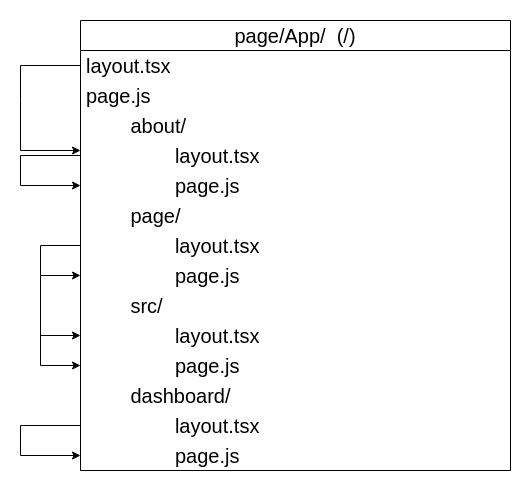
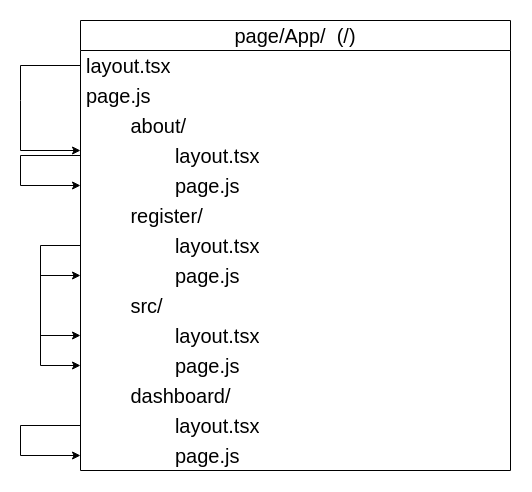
  <mxCell id="0" />
  <mxCell id="1" parent="0" />
  <mxCell id="2" value="page/App/&amp;nbsp; (/)" style="swimlane;fontStyle=0;childLayout=stackLayout;horizontal=1;startSize=30;horizontalStack=0;resizeParent=1;resizeParentMax=0;resizeLast=0;collapsible=1;marginBottom=0;whiteSpace=wrap;html=1;fontSize=20;align=center;" vertex="1" parent="1"><mxGeometry x="80" y="20" width="430" height="450" as="geometry" /></mxCell>
  <mxCell id="3" value="layout.tsx" style="text;strokeColor=none;fillColor=none;align=left;verticalAlign=middle;spacingLeft=4;spacingRight=4;overflow=hidden;points=[[0,0.5],[1,0.5]];portConstraint=eastwest;rotatable=0;whiteSpace=wrap;html=1;fontSize=20;" vertex="1" parent="2"><mxGeometry y="30" width="430" height="30" as="geometry" /></mxCell>
  <mxCell id="4" value="page.js" style="text;strokeColor=none;fillColor=none;align=left;verticalAlign=middle;spacingLeft=4;spacingRight=4;overflow=hidden;points=[[0,0.5],[1,0.5]];portConstraint=eastwest;rotatable=0;whiteSpace=wrap;html=1;fontSize=20;" vertex="1" parent="2"><mxGeometry y="60" width="430" height="30" as="geometry" /></mxCell>
  <mxCell id="5" value="&lt;span style=&quot;white-space: pre;&quot;&gt;&#09;&lt;/span&gt;about/&amp;nbsp;" style="text;strokeColor=none;fillColor=none;align=left;verticalAlign=middle;spacingLeft=4;spacingRight=4;overflow=hidden;points=[[0,0.5],[1,0.5]];portConstraint=eastwest;rotatable=0;whiteSpace=wrap;html=1;fontSize=20;" vertex="1" parent="2"><mxGeometry y="90" width="430" height="30" as="geometry" /></mxCell>
  <mxCell id="6" value="&lt;span style=&quot;white-space: pre;&quot;&gt;&#09;&lt;/span&gt;&lt;span style=&quot;white-space: pre;&quot;&gt;&#09;&lt;/span&gt;layout.tsx" style="text;strokeColor=none;fillColor=none;align=left;verticalAlign=middle;spacingLeft=4;spacingRight=4;overflow=hidden;points=[[0,0.5],[1,0.5]];portConstraint=eastwest;rotatable=0;whiteSpace=wrap;html=1;fontSize=20;" vertex="1" parent="2"><mxGeometry y="120" width="430" height="30" as="geometry" /></mxCell>
  <mxCell id="7" value="&lt;span style=&quot;white-space: pre;&quot;&gt;&#09;&lt;/span&gt;&lt;span style=&quot;white-space: pre;&quot;&gt;&#09;&lt;/span&gt;page.js" style="text;strokeColor=none;fillColor=none;align=left;verticalAlign=middle;spacingLeft=4;spacingRight=4;overflow=hidden;points=[[0,0.5],[1,0.5]];portConstraint=eastwest;rotatable=0;whiteSpace=wrap;html=1;fontSize=20;" vertex="1" parent="2"><mxGeometry y="150" width="430" height="30" as="geometry" /></mxCell>
- <mxCell id="8" value="&lt;span style=&quot;white-space: pre;&quot;&gt;&#09;&lt;/span&gt;page/" style="text;strokeColor=none;fillColor=none;align=left;verticalAlign=middle;spacingLeft=4;spacingRight=4;overflow=hidden;points=[[0,0.5],[1,0.5]];portConstraint=eastwest;rotatable=0;whiteSpace=wrap;html=1;fontSize=20;" vertex="1" parent="2"><mxGeometry y="180" width="430" height="30" as="geometry" /></mxCell>
+ <mxCell id="8" value="&lt;span style=&quot;white-space: pre;&quot;&gt;&#09;&lt;/span&gt;register/" style="text;strokeColor=none;fillColor=none;align=left;verticalAlign=middle;spacingLeft=4;spacingRight=4;overflow=hidden;points=[[0,0.5],[1,0.5]];portConstraint=eastwest;rotatable=0;whiteSpace=wrap;html=1;fontSize=20;" vertex="1" parent="2"><mxGeometry y="180" width="430" height="30" as="geometry" /></mxCell>
  <mxCell id="9" value="&lt;span style=&quot;white-space: pre;&quot;&gt;&#09;&lt;/span&gt;&lt;span style=&quot;white-space: pre;&quot;&gt;&#09;&lt;/span&gt;layout.tsx" style="text;strokeColor=none;fillColor=none;align=left;verticalAlign=middle;spacingLeft=4;spacingRight=4;overflow=hidden;points=[[0,0.5],[1,0.5]];portConstraint=eastwest;rotatable=0;whiteSpace=wrap;html=1;fontSize=20;" vertex="1" parent="2"><mxGeometry y="210" width="430" height="30" as="geometry" /></mxCell>
  <mxCell id="10" value="&lt;span style=&quot;white-space: pre;&quot;&gt;&#09;&lt;/span&gt;&lt;span style=&quot;white-space: pre;&quot;&gt;&#09;&lt;/span&gt;page.js" style="text;strokeColor=none;fillColor=none;align=left;verticalAlign=middle;spacingLeft=4;spacingRight=4;overflow=hidden;points=[[0,0.5],[1,0.5]];portConstraint=eastwest;rotatable=0;whiteSpace=wrap;html=1;fontSize=20;" vertex="1" parent="2"><mxGeometry y="240" width="430" height="30" as="geometry" /></mxCell>
  <mxCell id="11" value="&lt;span style=&quot;white-space: pre;&quot;&gt;&#09;&lt;/span&gt;src/" style="text;strokeColor=none;fillColor=none;align=left;verticalAlign=middle;spacingLeft=4;spacingRight=4;overflow=hidden;points=[[0,0.5],[1,0.5]];portConstraint=eastwest;rotatable=0;whiteSpace=wrap;html=1;fontSize=20;" vertex="1" parent="2"><mxGeometry y="270" width="430" height="30" as="geometry" /></mxCell>
  <mxCell id="12" value="&lt;span style=&quot;white-space: pre;&quot;&gt;&#09;&lt;/span&gt;&lt;span style=&quot;white-space: pre;&quot;&gt;&#09;&lt;/span&gt;layout.tsx" style="text;strokeColor=none;fillColor=none;align=left;verticalAlign=middle;spacingLeft=4;spacingRight=4;overflow=hidden;points=[[0,0.5],[1,0.5]];portConstraint=eastwest;rotatable=0;whiteSpace=wrap;html=1;fontSize=20;" vertex="1" parent="2"><mxGeometry y="300" width="430" height="30" as="geometry" /></mxCell>
  <mxCell id="13" value="&lt;span style=&quot;white-space: pre;&quot;&gt;&#09;&lt;/span&gt;&lt;span style=&quot;white-space: pre;&quot;&gt;&#09;&lt;/span&gt;page.js" style="text;strokeColor=none;fillColor=none;align=left;verticalAlign=middle;spacingLeft=4;spacingRight=4;overflow=hidden;points=[[0,0.5],[1,0.5]];portConstraint=eastwest;rotatable=0;whiteSpace=wrap;html=1;fontSize=20;" vertex="1" parent="2"><mxGeometry y="330" width="430" height="30" as="geometry" /></mxCell>
  <mxCell id="14" value="&lt;span style=&quot;white-space: pre;&quot;&gt;&#09;&lt;/span&gt;dashboard/" style="text;strokeColor=none;fillColor=none;align=left;verticalAlign=middle;spacingLeft=4;spacingRight=4;overflow=hidden;points=[[0,0.5],[1,0.5]];portConstraint=eastwest;rotatable=0;whiteSpace=wrap;html=1;fontSize=20;" vertex="1" parent="2"><mxGeometry y="360" width="430" height="30" as="geometry" /></mxCell>
  <mxCell id="15" value="&lt;span style=&quot;white-space: pre;&quot;&gt;&#09;&lt;/span&gt;&lt;span style=&quot;white-space: pre;&quot;&gt;&#09;&lt;/span&gt;layout.tsx" style="text;strokeColor=none;fillColor=none;align=left;verticalAlign=middle;spacingLeft=4;spacingRight=4;overflow=hidden;points=[[0,0.5],[1,0.5]];portConstraint=eastwest;rotatable=0;whiteSpace=wrap;html=1;fontSize=20;" vertex="1" parent="2"><mxGeometry y="390" width="430" height="30" as="geometry" /></mxCell>
  <mxCell id="16" value="" style="endArrow=classic;html=1;rounded=0;exitX=0;exitY=0.5;exitDx=0;exitDy=0;entryX=0;entryY=0.5;entryDx=0;entryDy=0;" edge="1" parent="2" source="6" target="7"><mxGeometry width="50" height="50" relative="1" as="geometry"><mxPoint x="180" y="370" as="sourcePoint" /><mxPoint x="-40" y="200" as="targetPoint" /><Array as="points"><mxPoint x="-60" y="135" /><mxPoint x="-60" y="165" /></Array></mxGeometry></mxCell>
  <mxCell id="17" value="" style="endArrow=classic;html=1;rounded=0;exitX=0;exitY=0.5;exitDx=0;exitDy=0;entryX=0;entryY=0.5;entryDx=0;entryDy=0;" edge="1" parent="2" source="9" target="12"><mxGeometry width="50" height="50" relative="1" as="geometry"><mxPoint x="180" y="370" as="sourcePoint" /><mxPoint x="-40" y="360" as="targetPoint" /><Array as="points"><mxPoint x="-40" y="225" /><mxPoint x="-40" y="315" /></Array></mxGeometry></mxCell>
  <mxCell id="18" value="" style="endArrow=classic;html=1;rounded=0;exitX=0;exitY=0.5;exitDx=0;exitDy=0;entryX=0;entryY=0.5;entryDx=0;entryDy=0;" edge="1" parent="2" source="15" target="19"><mxGeometry width="50" height="50" relative="1" as="geometry"><mxPoint x="180" y="370" as="sourcePoint" /><mxPoint x="-70" y="450" as="targetPoint" /><Array as="points"><mxPoint x="-60" y="405" /><mxPoint x="-60" y="435" /></Array></mxGeometry></mxCell>
  <mxCell id="19" value="&lt;span style=&quot;white-space: pre;&quot;&gt;&#09;&lt;/span&gt;&lt;span style=&quot;white-space: pre;&quot;&gt;&#09;&lt;/span&gt;page.js" style="text;strokeColor=none;fillColor=none;align=left;verticalAlign=middle;spacingLeft=4;spacingRight=4;overflow=hidden;points=[[0,0.5],[1,0.5]];portConstraint=eastwest;rotatable=0;whiteSpace=wrap;html=1;fontSize=20;" vertex="1" parent="2"><mxGeometry y="420" width="430" height="30" as="geometry" /></mxCell>
  <mxCell id="20" value="" style="endArrow=classic;html=1;rounded=0;exitX=0;exitY=0.5;exitDx=0;exitDy=0;" edge="1" parent="1" source="3"><mxGeometry width="50" height="50" relative="1" as="geometry"><mxPoint x="-10" y="70" as="sourcePoint" /><mxPoint x="80" y="150" as="targetPoint" /><Array as="points"><mxPoint x="20" y="65" /><mxPoint x="20" y="100" /><mxPoint x="20" y="150" /></Array></mxGeometry></mxCell>
  <mxCell id="21" value="" style="endArrow=classic;html=1;rounded=0;entryX=0;entryY=0.5;entryDx=0;entryDy=0;" edge="1" parent="1" target="10"><mxGeometry width="50" height="50" relative="1" as="geometry"><mxPoint x="40" y="275" as="sourcePoint" /><mxPoint x="310" y="340" as="targetPoint" /></mxGeometry></mxCell>
  <mxCell id="22" value="" style="endArrow=classic;html=1;rounded=0;entryX=0;entryY=0.5;entryDx=0;entryDy=0;" edge="1" parent="1" target="13"><mxGeometry width="50" height="50" relative="1" as="geometry"><mxPoint x="40" y="330" as="sourcePoint" /><mxPoint x="40" y="370" as="targetPoint" /><Array as="points"><mxPoint x="40" y="365" /></Array></mxGeometry></mxCell>
